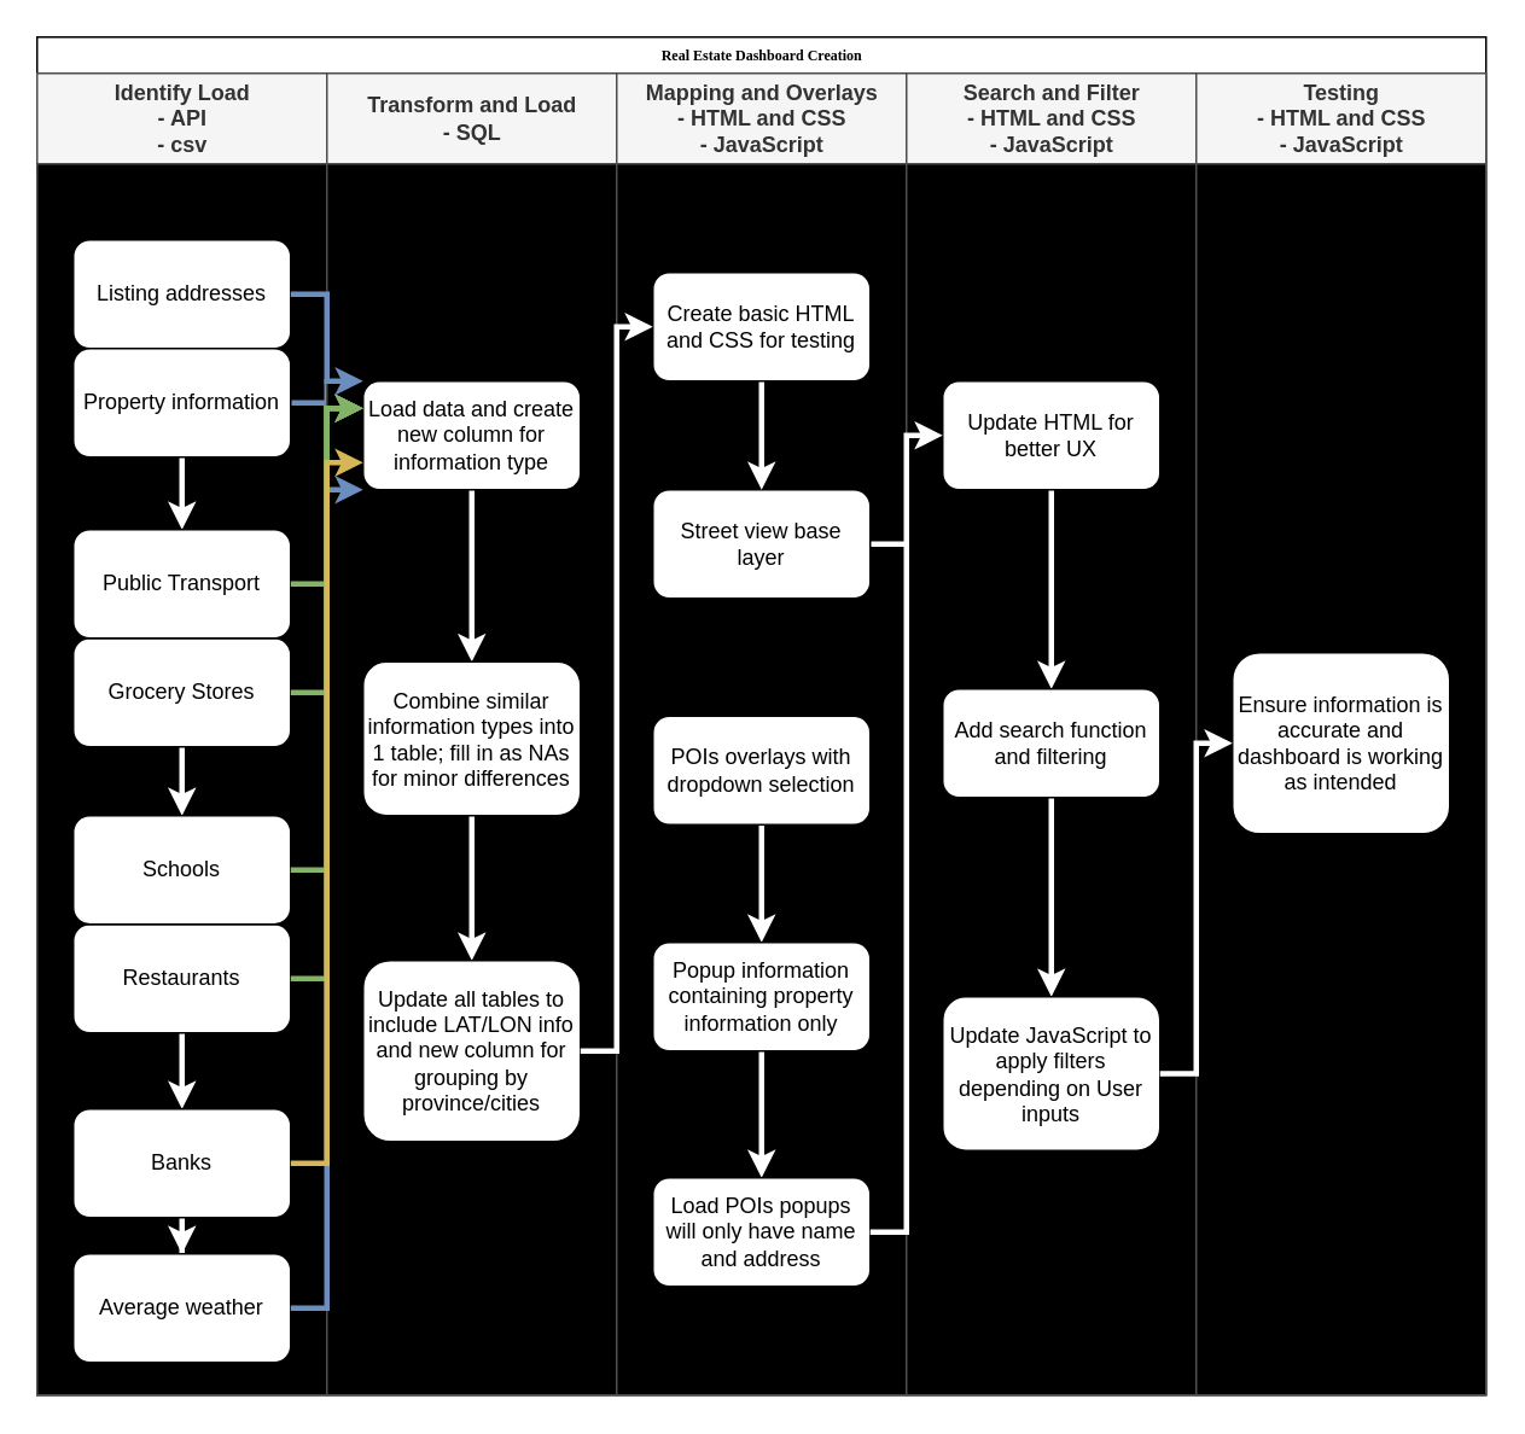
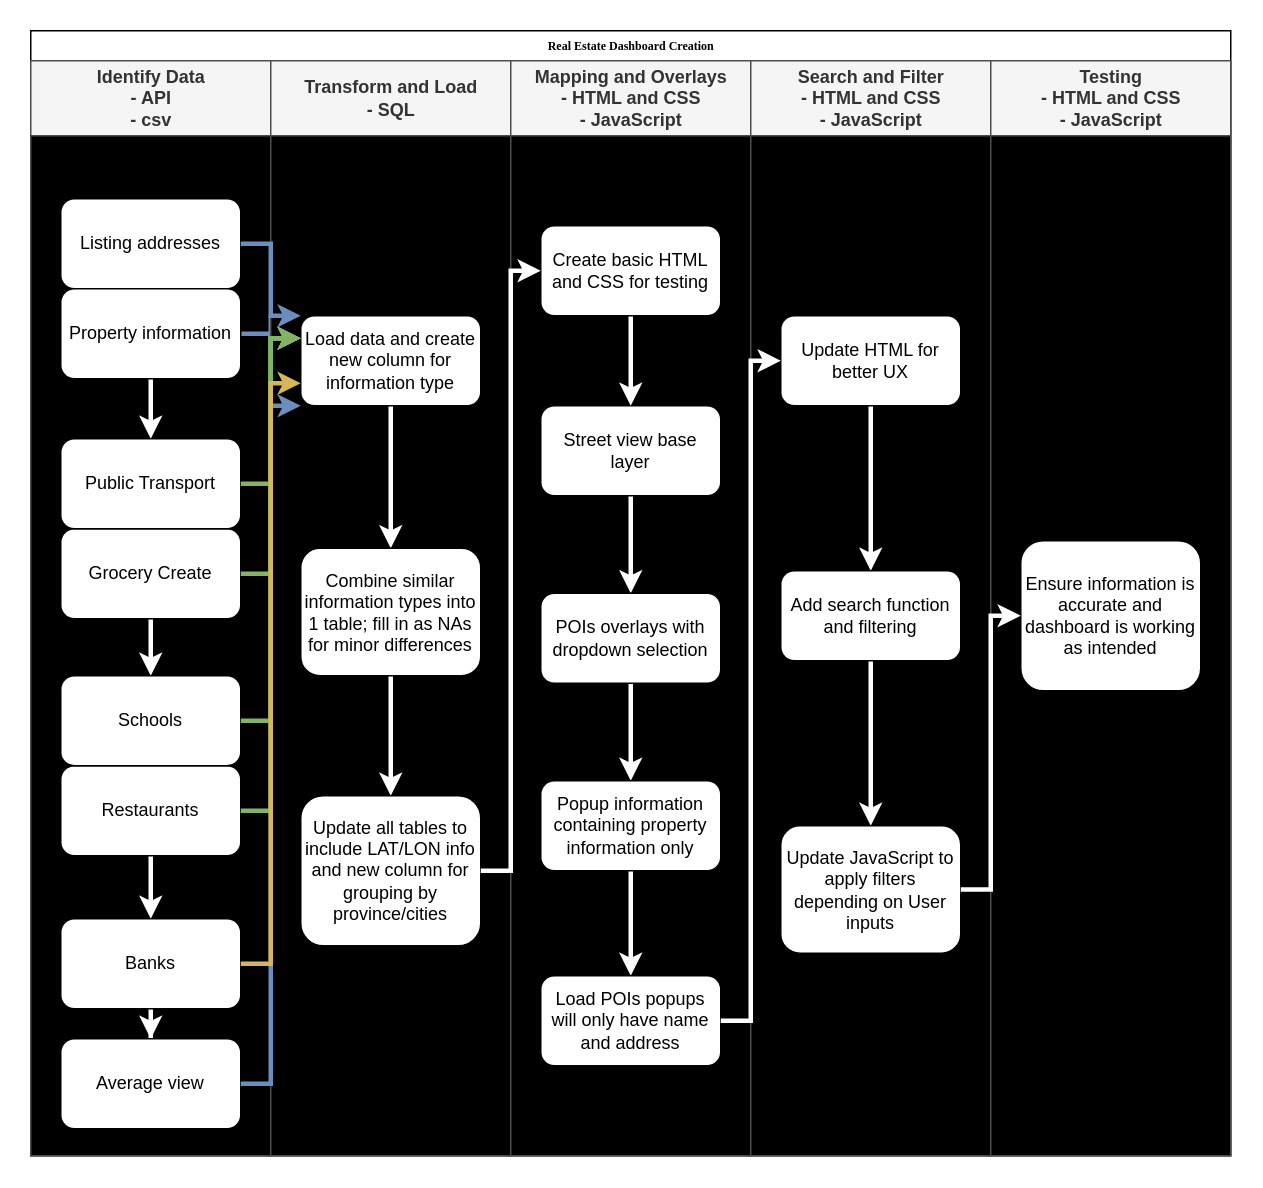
  <mxCell id="0" />
  <mxCell id="1" parent="0" />
  <mxCell id="2" value="Real Estate Dashboard Creation" style="swimlane;html=1;childLayout=stackLayout;startSize=20;rounded=0;shadow=0;labelBackgroundColor=none;strokeWidth=1;fontFamily=Verdana;fontSize=8;align=center;" parent="1" vertex="1"><mxGeometry x="20" y="20" width="800" height="750" as="geometry" /></mxCell>
- <mxCell id="3" value="Identify Load&lt;div&gt;- API&lt;/div&gt;&lt;div&gt;- csv&lt;/div&gt;" style="swimlane;html=1;startSize=50;strokeColor=#4D4D4D;fillColor=#f5f5f5;fontColor=#333333;shadow=0;glass=0;swimlaneLine=1;swimlaneFillColor=#000000;" parent="2" vertex="1"><mxGeometry y="20" width="160" height="730" as="geometry" /></mxCell>
+ <mxCell id="3" value="Identify Data&lt;div&gt;- API&lt;/div&gt;&lt;div&gt;- csv&lt;/div&gt;" style="swimlane;html=1;startSize=50;strokeColor=#4D4D4D;fillColor=#f5f5f5;fontColor=#333333;shadow=0;glass=0;swimlaneLine=1;swimlaneFillColor=#000000;" parent="2" vertex="1"><mxGeometry y="20" width="160" height="730" as="geometry" /></mxCell>
  <mxCell id="4" value="Listing addresses" style="rounded=1;whiteSpace=wrap;html=1;" vertex="1" parent="3"><mxGeometry x="20" y="92" width="120" height="60" as="geometry" /></mxCell>
  <mxCell id="5" value="" style="edgeStyle=orthogonalEdgeStyle;rounded=0;orthogonalLoop=1;jettySize=auto;html=1;strokeColor=#FFFFFF;strokeWidth=3;" edge="1" parent="3" source="6" target="16"><mxGeometry relative="1" as="geometry" /></mxCell>
- <mxCell id="6" value="Grocery Stores" style="rounded=1;whiteSpace=wrap;html=1;" vertex="1" parent="3"><mxGeometry x="20" y="312" width="120" height="60" as="geometry" /></mxCell>
+ <mxCell id="6" value="Grocery Create" style="rounded=1;whiteSpace=wrap;html=1;" vertex="1" parent="3"><mxGeometry x="20" y="312" width="120" height="60" as="geometry" /></mxCell>
  <mxCell id="7" value="" style="edgeStyle=orthogonalEdgeStyle;rounded=0;orthogonalLoop=1;jettySize=auto;html=1;strokeColor=#FFFFFF;strokeWidth=3;" edge="1" parent="3" source="8" target="10"><mxGeometry relative="1" as="geometry" /></mxCell>
  <mxCell id="8" value="Restaurants" style="rounded=1;whiteSpace=wrap;html=1;" vertex="1" parent="3"><mxGeometry x="20" y="470" width="120" height="60" as="geometry" /></mxCell>
  <mxCell id="9" value="" style="edgeStyle=orthogonalEdgeStyle;rounded=0;orthogonalLoop=1;jettySize=auto;html=1;strokeColor=#FFFFFF;strokeWidth=3;" edge="1" parent="3" source="10" target="15"><mxGeometry relative="1" as="geometry" /></mxCell>
  <mxCell id="10" value="Banks" style="rounded=1;whiteSpace=wrap;html=1;" vertex="1" parent="3"><mxGeometry x="20" y="572" width="120" height="60" as="geometry" /></mxCell>
  <mxCell id="11" value="" style="edgeStyle=orthogonalEdgeStyle;rounded=0;orthogonalLoop=1;jettySize=auto;html=1;strokeColor=#FFFFFF;strokeWidth=3;" edge="1" parent="3" source="13" target="14"><mxGeometry relative="1" as="geometry" /></mxCell>
  <mxCell id="12" style="edgeStyle=orthogonalEdgeStyle;rounded=0;orthogonalLoop=1;jettySize=auto;html=1;exitX=1;exitY=0.5;exitDx=0;exitDy=0;fillColor=#dae8fc;strokeColor=#6c8ebf;strokeWidth=3;" edge="1" parent="3" source="13"><mxGeometry relative="1" as="geometry"><mxPoint x="180" y="170" as="targetPoint" /></mxGeometry></mxCell>
  <mxCell id="13" value="Property information" style="rounded=1;whiteSpace=wrap;html=1;" vertex="1" parent="3"><mxGeometry x="20" y="152" width="120" height="60" as="geometry" /></mxCell>
  <mxCell id="14" value="Public Transport" style="rounded=1;whiteSpace=wrap;html=1;" vertex="1" parent="3"><mxGeometry x="20" y="252" width="120" height="60" as="geometry" /></mxCell>
- <mxCell id="15" value="Average weather" style="rounded=1;whiteSpace=wrap;html=1;" vertex="1" parent="3"><mxGeometry x="20" y="652" width="120" height="60" as="geometry" /></mxCell>
+ <mxCell id="15" value="Average view" style="rounded=1;whiteSpace=wrap;html=1;" vertex="1" parent="3"><mxGeometry x="20" y="652" width="120" height="60" as="geometry" /></mxCell>
  <mxCell id="16" value="Schools" style="rounded=1;whiteSpace=wrap;html=1;" vertex="1" parent="3"><mxGeometry x="20" y="410" width="120" height="60" as="geometry" /></mxCell>
  <mxCell id="17" value="Transform and Load&lt;div&gt;- SQL&lt;/div&gt;" style="swimlane;html=1;startSize=50;strokeColor=#4D4D4D;swimlaneFillColor=#000000;fillColor=#f5f5f5;fontColor=#333333;" parent="2" vertex="1"><mxGeometry x="160" y="20" width="160" height="730" as="geometry" /></mxCell>
  <mxCell id="18" value="" style="edgeStyle=orthogonalEdgeStyle;rounded=0;orthogonalLoop=1;jettySize=auto;html=1;strokeColor=#FFFFFF;strokeWidth=3;" edge="1" parent="17" source="19" target="21"><mxGeometry relative="1" as="geometry" /></mxCell>
  <mxCell id="19" value="Load data and create new column for information type" style="rounded=1;whiteSpace=wrap;html=1;" vertex="1" parent="17"><mxGeometry x="20" y="170" width="120" height="60" as="geometry" /></mxCell>
  <mxCell id="20" value="" style="edgeStyle=orthogonalEdgeStyle;rounded=0;orthogonalLoop=1;jettySize=auto;html=1;strokeColor=#FFFFFF;strokeWidth=3;" edge="1" parent="17" source="21" target="22"><mxGeometry relative="1" as="geometry" /></mxCell>
  <mxCell id="21" value="Combine similar information types into 1 table; fill in as NAs for minor differences" style="rounded=1;whiteSpace=wrap;html=1;" vertex="1" parent="17"><mxGeometry x="20" y="325" width="120" height="85" as="geometry" /></mxCell>
  <mxCell id="22" value="Update all tables to include LAT/LON info and new column for grouping by province/cities" style="rounded=1;whiteSpace=wrap;html=1;" vertex="1" parent="17"><mxGeometry x="20" y="490" width="120" height="100" as="geometry" /></mxCell>
  <mxCell id="23" value="Mapping and Overlays&lt;div&gt;- HTML and CSS&lt;/div&gt;&lt;div&gt;-&amp;nbsp;&lt;span style=&quot;background-color: initial;&quot;&gt;JavaScript&lt;/span&gt;&lt;/div&gt;" style="swimlane;html=1;startSize=50;strokeColor=#4D4D4D;swimlaneFillColor=#000000;fillColor=#f5f5f5;fontColor=#333333;" parent="2" vertex="1"><mxGeometry x="320" y="20" width="160" height="730" as="geometry" /></mxCell>
- <mxCell id="24" value="" style="edgeStyle=orthogonalEdgeStyle;rounded=0;orthogonalLoop=1;jettySize=auto;html=1;strokeColor=#FFFFFF;strokeWidth=3;" edge="1" parent="23" source="25" target="37"><mxGeometry relative="1" as="geometry" /></mxCell>
+ <mxCell id="24" value="" style="edgeStyle=orthogonalEdgeStyle;rounded=0;orthogonalLoop=1;jettySize=auto;html=1;strokeColor=#FFFFFF;strokeWidth=3;" edge="1" parent="23" source="25" target="27"><mxGeometry relative="1" as="geometry" /></mxCell>
  <mxCell id="25" value="Street view base layer" style="rounded=1;whiteSpace=wrap;html=1;" vertex="1" parent="23"><mxGeometry x="20" y="230" width="120" height="60" as="geometry" /></mxCell>
  <mxCell id="26" value="" style="edgeStyle=orthogonalEdgeStyle;rounded=0;orthogonalLoop=1;jettySize=auto;html=1;strokeColor=#FFFFFF;strokeWidth=3;" edge="1" parent="23" source="27" target="29"><mxGeometry relative="1" as="geometry" /></mxCell>
  <mxCell id="27" value="POIs overlays with dropdown selection" style="rounded=1;whiteSpace=wrap;html=1;" vertex="1" parent="23"><mxGeometry x="20" y="355" width="120" height="60" as="geometry" /></mxCell>
  <mxCell id="28" value="" style="edgeStyle=orthogonalEdgeStyle;rounded=0;orthogonalLoop=1;jettySize=auto;html=1;strokeColor=#FFFFFF;strokeWidth=3;" edge="1" parent="23" source="29" target="30"><mxGeometry relative="1" as="geometry" /></mxCell>
  <mxCell id="29" value="Popup information containing property information only" style="rounded=1;whiteSpace=wrap;html=1;" vertex="1" parent="23"><mxGeometry x="20" y="480" width="120" height="60" as="geometry" /></mxCell>
  <mxCell id="30" value="Load POIs popups will only have name and address" style="rounded=1;whiteSpace=wrap;html=1;" vertex="1" parent="23"><mxGeometry x="20" y="610" width="120" height="60" as="geometry" /></mxCell>
  <mxCell id="31" value="" style="edgeStyle=orthogonalEdgeStyle;rounded=0;orthogonalLoop=1;jettySize=auto;html=1;strokeColor=#FFFFFF;strokeWidth=3;" edge="1" parent="23" source="32" target="25"><mxGeometry relative="1" as="geometry" /></mxCell>
  <mxCell id="32" value="Create basic HTML and CSS for testing" style="rounded=1;whiteSpace=wrap;html=1;" vertex="1" parent="23"><mxGeometry x="20" y="110" width="120" height="60" as="geometry" /></mxCell>
  <mxCell id="33" value="Search and Filter&lt;div&gt;&lt;div&gt;- HTML and CSS&lt;/div&gt;&lt;div&gt;-&amp;nbsp;&lt;span style=&quot;background-color: initial;&quot;&gt;JavaScript&lt;/span&gt;&lt;/div&gt;&lt;/div&gt;" style="swimlane;html=1;startSize=50;strokeColor=#4D4D4D;swimlaneFillColor=#000000;fillColor=#f5f5f5;fontColor=#333333;" parent="2" vertex="1"><mxGeometry x="480" y="20" width="160" height="730" as="geometry" /></mxCell>
  <mxCell id="34" value="" style="edgeStyle=orthogonalEdgeStyle;rounded=0;orthogonalLoop=1;jettySize=auto;html=1;strokeColor=#FFFFFF;strokeWidth=3;" edge="1" parent="33" source="35" target="37"><mxGeometry relative="1" as="geometry" /></mxCell>
  <mxCell id="35" value="Update HTML for better UX" style="rounded=1;whiteSpace=wrap;html=1;" vertex="1" parent="33"><mxGeometry x="20" y="170" width="120" height="60" as="geometry" /></mxCell>
  <mxCell id="36" value="" style="edgeStyle=orthogonalEdgeStyle;rounded=0;orthogonalLoop=1;jettySize=auto;html=1;strokeColor=#FFFFFF;strokeWidth=3;" edge="1" parent="33" source="37" target="38"><mxGeometry relative="1" as="geometry" /></mxCell>
  <mxCell id="37" value="Add search function and filtering" style="rounded=1;whiteSpace=wrap;html=1;" vertex="1" parent="33"><mxGeometry x="20" y="340" width="120" height="60" as="geometry" /></mxCell>
  <mxCell id="38" value="Update JavaScript to apply filters depending on User inputs" style="rounded=1;whiteSpace=wrap;html=1;" vertex="1" parent="33"><mxGeometry x="20" y="510" width="120" height="85" as="geometry" /></mxCell>
  <mxCell id="39" value="Testing&lt;div&gt;&lt;div&gt;- HTML and CSS&lt;/div&gt;&lt;div&gt;-&amp;nbsp;&lt;span style=&quot;background-color: initial;&quot;&gt;JavaScript&lt;/span&gt;&lt;/div&gt;&lt;/div&gt;" style="swimlane;html=1;startSize=50;strokeColor=#4D4D4D;swimlaneFillColor=#000000;fillColor=#f5f5f5;fontColor=#333333;" parent="2" vertex="1"><mxGeometry x="640" y="20" width="160" height="730" as="geometry" /></mxCell>
  <mxCell id="40" value="Ensure information is accurate and dashboard is working as intended" style="rounded=1;whiteSpace=wrap;html=1;" vertex="1" parent="39"><mxGeometry x="20" y="320" width="120" height="100" as="geometry" /></mxCell>
  <mxCell id="41" style="edgeStyle=orthogonalEdgeStyle;rounded=0;orthogonalLoop=1;jettySize=auto;html=1;exitX=1;exitY=0.5;exitDx=0;exitDy=0;entryX=0;entryY=0;entryDx=0;entryDy=0;fillColor=#dae8fc;strokeColor=#6c8ebf;strokeWidth=3;" edge="1" parent="2" source="4" target="19"><mxGeometry relative="1" as="geometry"><Array as="points"><mxPoint x="160" y="142" /><mxPoint x="160" y="190" /></Array></mxGeometry></mxCell>
  <mxCell id="42" style="edgeStyle=orthogonalEdgeStyle;rounded=0;orthogonalLoop=1;jettySize=auto;html=1;exitX=1;exitY=0.5;exitDx=0;exitDy=0;entryX=0;entryY=0.25;entryDx=0;entryDy=0;fillColor=#d5e8d4;strokeColor=#82b366;strokeWidth=3;" edge="1" parent="2" source="14" target="19"><mxGeometry relative="1" as="geometry" /></mxCell>
  <mxCell id="43" style="edgeStyle=orthogonalEdgeStyle;rounded=0;orthogonalLoop=1;jettySize=auto;html=1;exitX=1;exitY=0.5;exitDx=0;exitDy=0;entryX=0;entryY=0.25;entryDx=0;entryDy=0;fillColor=#d5e8d4;strokeColor=#82b366;strokeWidth=3;" edge="1" parent="2" source="6" target="19"><mxGeometry relative="1" as="geometry" /></mxCell>
  <mxCell id="44" style="edgeStyle=orthogonalEdgeStyle;rounded=0;orthogonalLoop=1;jettySize=auto;html=1;exitX=1;exitY=0.5;exitDx=0;exitDy=0;entryX=0;entryY=1;entryDx=0;entryDy=0;fillColor=#dae8fc;strokeColor=#6c8ebf;strokeWidth=3;" edge="1" parent="2" source="15" target="19"><mxGeometry relative="1" as="geometry"><Array as="points"><mxPoint x="160" y="702" /><mxPoint x="160" y="250" /></Array></mxGeometry></mxCell>
  <mxCell id="45" style="edgeStyle=orthogonalEdgeStyle;rounded=0;orthogonalLoop=1;jettySize=auto;html=1;exitX=1;exitY=0.5;exitDx=0;exitDy=0;entryX=0;entryY=0.5;entryDx=0;entryDy=0;strokeColor=#FFFFFF;strokeWidth=3;" edge="1" parent="2" source="22" target="32"><mxGeometry relative="1" as="geometry" /></mxCell>
  <mxCell id="46" style="edgeStyle=orthogonalEdgeStyle;rounded=0;orthogonalLoop=1;jettySize=auto;html=1;exitX=1;exitY=0.5;exitDx=0;exitDy=0;entryX=0;entryY=0.5;entryDx=0;entryDy=0;strokeColor=#FFFFFF;strokeWidth=3;" edge="1" parent="2" source="30" target="35"><mxGeometry relative="1" as="geometry" /></mxCell>
  <mxCell id="47" style="edgeStyle=orthogonalEdgeStyle;rounded=0;orthogonalLoop=1;jettySize=auto;html=1;exitX=1;exitY=0.5;exitDx=0;exitDy=0;entryX=0;entryY=0.5;entryDx=0;entryDy=0;strokeColor=#FFFFFF;strokeWidth=3;" edge="1" parent="2" source="38" target="40"><mxGeometry relative="1" as="geometry" /></mxCell>
  <mxCell id="48" style="edgeStyle=orthogonalEdgeStyle;rounded=0;orthogonalLoop=1;jettySize=auto;html=1;exitX=1;exitY=0.5;exitDx=0;exitDy=0;entryX=0;entryY=0.25;entryDx=0;entryDy=0;fillColor=#d5e8d4;strokeColor=#82b366;strokeWidth=3;" edge="1" parent="2" source="8" target="19"><mxGeometry relative="1" as="geometry" /></mxCell>
  <mxCell id="49" style="edgeStyle=orthogonalEdgeStyle;rounded=0;orthogonalLoop=1;jettySize=auto;html=1;exitX=1;exitY=0.5;exitDx=0;exitDy=0;entryX=0;entryY=0.25;entryDx=0;entryDy=0;fillColor=#d5e8d4;strokeColor=#82b366;strokeWidth=3;" edge="1" parent="2" source="16" target="19"><mxGeometry relative="1" as="geometry" /></mxCell>
  <mxCell id="50" style="edgeStyle=orthogonalEdgeStyle;rounded=0;orthogonalLoop=1;jettySize=auto;html=1;exitX=1;exitY=0.5;exitDx=0;exitDy=0;entryX=0;entryY=0.75;entryDx=0;entryDy=0;fillColor=#fff2cc;strokeColor=#d6b656;strokeWidth=3;" edge="1" parent="2" source="10" target="19"><mxGeometry relative="1" as="geometry" /></mxCell>
